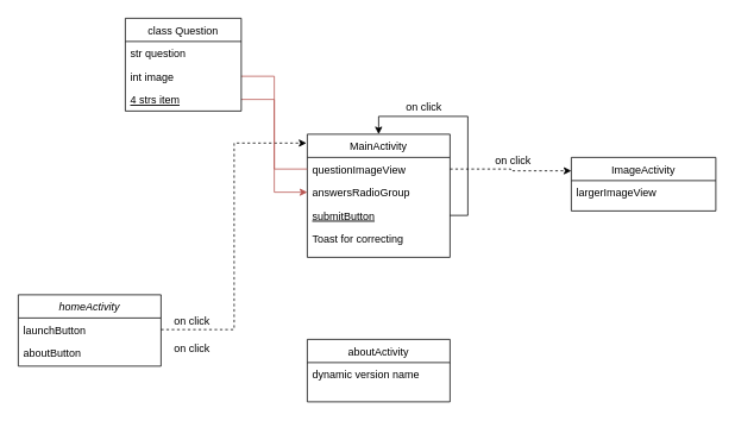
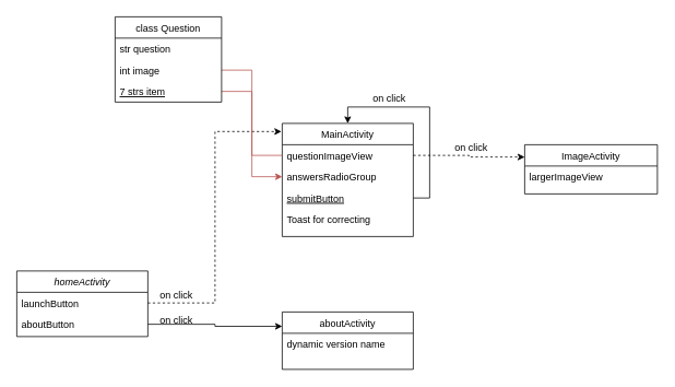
  <mxCell id="0" />
  <mxCell id="1" parent="0" />
  <mxCell id="2" style="swimlane;fontStyle=2;align=center;verticalAlign=top;childLayout=stackLayout;horizontal=1;startSize=26;horizontalStack=0;resizeParent=1;resizeLast=0;collapsible=1;marginBottom=0;rounded=0;shadow=0;strokeWidth=1;" value="homeActivity" parent="1" vertex="1"><mxGeometry width="160" as="geometry" height="80" y="330" x="20"><mxRectangle width="160" as="alternateBounds" height="26" y="140" x="230" /></mxGeometry></mxCell>
  <mxCell id="3" style="text;align=left;verticalAlign=top;spacingLeft=4;spacingRight=4;overflow=hidden;rotatable=0;points=[[0,0.5],[1,0.5]];portConstraint=eastwest;" value="launchButton" parent="2" vertex="1"><mxGeometry width="160" as="geometry" height="26" y="26" /></mxCell>
  <mxCell id="4" style="text;align=left;verticalAlign=top;spacingLeft=4;spacingRight=4;overflow=hidden;rotatable=0;points=[[0,0.5],[1,0.5]];portConstraint=eastwest;rounded=0;shadow=0;html=0;" value="aboutButton" parent="2" vertex="1"><mxGeometry width="160" as="geometry" height="26" y="52" /></mxCell>
+ <mxCell id="5" style="edgeStyle=orthogonalEdgeStyle;rounded=0;orthogonalLoop=1;jettySize=auto;html=1;exitX=1;exitY=0.5;exitDx=0;exitDy=0;entryX=0;entryY=0.25;entryDx=0;entryDy=0;" target="26" parent="1" edge="1" source="4"><mxGeometry as="geometry" relative="1" /></mxCell>
  <mxCell id="6" style="edgeStyle=orthogonalEdgeStyle;rounded=0;orthogonalLoop=1;jettySize=auto;html=1;exitX=1;exitY=0.5;exitDx=0;exitDy=0;entryX=-0.006;entryY=0.072;entryDx=0;entryDy=0;entryPerimeter=0;dashed=1;" target="8" parent="1" edge="1" source="3"><mxGeometry as="geometry" relative="1" /></mxCell>
  <mxCell id="7" style="edgeStyle=orthogonalEdgeStyle;rounded=0;orthogonalLoop=1;jettySize=auto;html=1;exitX=1;exitY=0.5;exitDx=0;exitDy=0;entryX=0;entryY=0.25;entryDx=0;entryDy=0;dashed=1;" target="16" parent="1" edge="1" source="9"><mxGeometry as="geometry" relative="1" /></mxCell>
  <mxCell id="8" style="swimlane;fontStyle=0;align=center;verticalAlign=top;childLayout=stackLayout;horizontal=1;startSize=26;horizontalStack=0;resizeParent=1;resizeLast=0;collapsible=1;marginBottom=0;rounded=0;shadow=0;strokeWidth=1;" value="MainActivity" parent="1" vertex="1"><mxGeometry width="160" as="geometry" height="138" y="150" x="344"><mxRectangle width="160" as="alternateBounds" height="26" y="380" x="130" /></mxGeometry></mxCell>
  <mxCell id="9" style="text;align=left;verticalAlign=top;spacingLeft=4;spacingRight=4;overflow=hidden;rotatable=0;points=[[0,0.5],[1,0.5]];portConstraint=eastwest;" value="questionImageView" parent="8" vertex="1"><mxGeometry width="160" as="geometry" height="26" y="26" /></mxCell>
  <mxCell id="10" style="text;align=left;verticalAlign=top;spacingLeft=4;spacingRight=4;overflow=hidden;rotatable=0;points=[[0,0.5],[1,0.5]];portConstraint=eastwest;rounded=0;shadow=0;html=0;" value="answersRadioGroup" parent="8" vertex="1"><mxGeometry width="160" as="geometry" height="26" y="52" /></mxCell>
  <mxCell id="11" style="edgeStyle=orthogonalEdgeStyle;rounded=0;orthogonalLoop=1;jettySize=auto;html=1;exitX=1;exitY=0.5;exitDx=0;exitDy=0;entryX=0.5;entryY=0;entryDx=0;entryDy=0;" target="8" parent="8" edge="1" source="12"><mxGeometry as="geometry" relative="1" /></mxCell>
  <mxCell id="12" style="text;align=left;verticalAlign=top;spacingLeft=4;spacingRight=4;overflow=hidden;rotatable=0;points=[[0,0.5],[1,0.5]];portConstraint=eastwest;fontStyle=4" value="submitButton" parent="8" vertex="1"><mxGeometry width="160" as="geometry" height="26" y="78" /></mxCell>
  <mxCell id="13" style="text;align=left;verticalAlign=top;spacingLeft=4;spacingRight=4;overflow=hidden;rotatable=0;points=[[0,0.5],[1,0.5]];portConstraint=eastwest;" value="Toast for correcting" parent="8" vertex="1"><mxGeometry width="160" as="geometry" height="26" y="104" /></mxCell>
  <mxCell id="14" style="edgeStyle=orthogonalEdgeStyle;rounded=0;orthogonalLoop=1;jettySize=auto;html=1;exitX=1;exitY=0.5;exitDx=0;exitDy=0;entryX=0;entryY=0.5;entryDx=0;entryDy=0;fillColor=#f8cecc;strokeColor=#b85450;endArrow=none;" target="9" parent="1" edge="1" source="24"><mxGeometry as="geometry" relative="1" /></mxCell>
  <mxCell id="15" style="edgeStyle=orthogonalEdgeStyle;rounded=0;orthogonalLoop=1;jettySize=auto;html=1;exitX=1;exitY=0.5;exitDx=0;exitDy=0;entryX=0;entryY=0.5;entryDx=0;entryDy=0;fillColor=#f8cecc;strokeColor=#b85450;" target="10" parent="1" edge="1" source="25"><mxGeometry as="geometry" relative="1" /></mxCell>
  <mxCell id="16" style="swimlane;fontStyle=0;align=center;verticalAlign=top;childLayout=stackLayout;horizontal=1;startSize=26;horizontalStack=0;resizeParent=1;resizeLast=0;collapsible=1;marginBottom=0;rounded=0;shadow=0;strokeWidth=1;" value="ImageActivity" parent="1" vertex="1"><mxGeometry width="162" as="geometry" height="60" y="176" x="640"><mxRectangle width="160" as="alternateBounds" height="26" y="140" x="550" /></mxGeometry></mxCell>
  <mxCell id="17" style="text;align=left;verticalAlign=top;spacingLeft=4;spacingRight=4;overflow=hidden;rotatable=0;points=[[0,0.5],[1,0.5]];portConstraint=eastwest;" value="largerImageView" parent="16" vertex="1"><mxGeometry width="162" as="geometry" height="26" y="26" /></mxCell>
  <mxCell id="18" style="text;html=1;strokeColor=none;fillColor=none;align=center;verticalAlign=middle;whiteSpace=wrap;rounded=0;" value="on click" parent="1" vertex="1"><mxGeometry width="90" as="geometry" height="20" y="350" x="170" /></mxCell>
  <mxCell id="19" style="text;html=1;strokeColor=none;fillColor=none;align=center;verticalAlign=middle;whiteSpace=wrap;rounded=0;" value="on click" parent="1" vertex="1"><mxGeometry width="90" as="geometry" height="20" y="380" x="170" /></mxCell>
  <mxCell id="20" style="text;html=1;strokeColor=none;fillColor=none;align=center;verticalAlign=middle;whiteSpace=wrap;rounded=0;" value="on click" parent="1" vertex="1"><mxGeometry width="90" as="geometry" height="20" y="110" x="430" /></mxCell>
  <mxCell id="21" style="text;html=1;strokeColor=none;fillColor=none;align=center;verticalAlign=middle;whiteSpace=wrap;rounded=0;" value="on click" parent="1" vertex="1"><mxGeometry width="90" as="geometry" height="20" y="170" x="530" /></mxCell>
  <mxCell id="22" style="swimlane;fontStyle=0;align=center;verticalAlign=top;childLayout=stackLayout;horizontal=1;startSize=26;horizontalStack=0;resizeParent=1;resizeLast=0;collapsible=1;marginBottom=0;rounded=0;shadow=0;strokeWidth=1;" value="class Question" parent="1" vertex="1"><mxGeometry width="130" as="geometry" height="104" y="20" x="140"><mxRectangle width="160" as="alternateBounds" height="26" y="380" x="130" /></mxGeometry></mxCell>
  <mxCell id="23" style="text;align=left;verticalAlign=top;spacingLeft=4;spacingRight=4;overflow=hidden;rotatable=0;points=[[0,0.5],[1,0.5]];portConstraint=eastwest;" value="str question" parent="22" vertex="1"><mxGeometry width="130" as="geometry" height="26" y="26" /></mxCell>
  <mxCell id="24" style="text;align=left;verticalAlign=top;spacingLeft=4;spacingRight=4;overflow=hidden;rotatable=0;points=[[0,0.5],[1,0.5]];portConstraint=eastwest;rounded=0;shadow=0;html=0;" value="int image" parent="22" vertex="1"><mxGeometry width="130" as="geometry" height="26" y="52" /></mxCell>
- <mxCell id="25" style="text;align=left;verticalAlign=top;spacingLeft=4;spacingRight=4;overflow=hidden;rotatable=0;points=[[0,0.5],[1,0.5]];portConstraint=eastwest;fontStyle=4" value="4 strs item" parent="22" vertex="1"><mxGeometry width="130" as="geometry" height="26" y="78" /></mxCell>
+ <mxCell id="25" style="text;align=left;verticalAlign=top;spacingLeft=4;spacingRight=4;overflow=hidden;rotatable=0;points=[[0,0.5],[1,0.5]];portConstraint=eastwest;fontStyle=4" value="7 strs item" parent="22" vertex="1"><mxGeometry width="130" as="geometry" height="26" y="78" /></mxCell>
  <mxCell id="26" style="swimlane;fontStyle=0;align=center;verticalAlign=top;childLayout=stackLayout;horizontal=1;startSize=26;horizontalStack=0;resizeParent=1;resizeLast=0;collapsible=1;marginBottom=0;rounded=0;shadow=0;strokeWidth=1;" value="aboutActivity" parent="1" vertex="1"><mxGeometry width="160" as="geometry" height="70" y="380" x="344"><mxRectangle width="170" as="alternateBounds" height="26" y="380" x="340" /></mxGeometry></mxCell>
  <mxCell id="27" style="text;align=left;verticalAlign=top;spacingLeft=4;spacingRight=4;overflow=hidden;rotatable=0;points=[[0,0.5],[1,0.5]];portConstraint=eastwest;" value="dynamic version name" parent="26" vertex="1"><mxGeometry width="160" as="geometry" height="26" y="26" /></mxCell>
